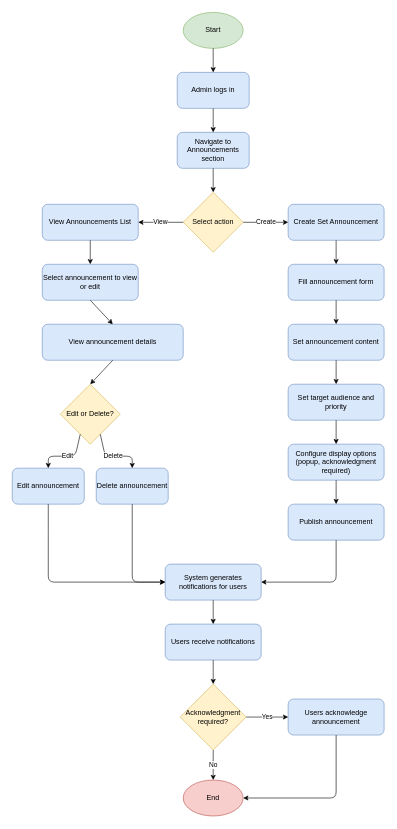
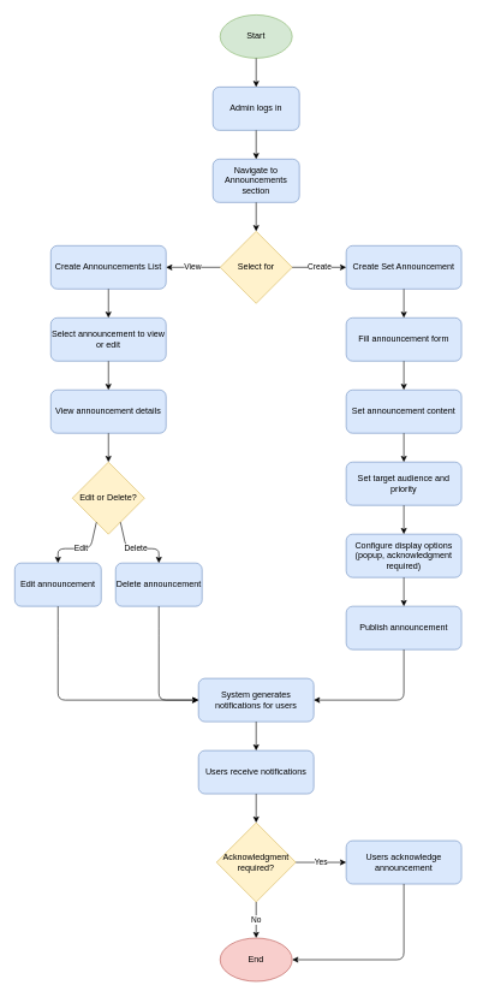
  <mxCell id="0" />
  <mxCell id="1" parent="0" />
  <mxCell id="2" value="Start" style="ellipse;whiteSpace=wrap;html=1;fillColor=#d5e8d4;strokeColor=#82b366;" vertex="1" parent="1"><mxGeometry x="305" y="20" width="100" height="60" as="geometry" /></mxCell>
  <mxCell id="3" value="Admin logs in" style="rounded=1;whiteSpace=wrap;html=1;fillColor=#dae8fc;strokeColor=#6c8ebf;" vertex="1" parent="1"><mxGeometry x="295" y="120" width="120" height="60" as="geometry" /></mxCell>
  <mxCell id="4" value="Navigate to Announcements section" style="rounded=1;whiteSpace=wrap;html=1;fillColor=#dae8fc;strokeColor=#6c8ebf;" vertex="1" parent="1"><mxGeometry x="295" y="220" width="120" height="60" as="geometry" /></mxCell>
- <mxCell id="5" value="Select action" style="rhombus;whiteSpace=wrap;html=1;fillColor=#fff2cc;strokeColor=#d6b656;" vertex="1" parent="1"><mxGeometry x="305" y="320" width="100" height="100" as="geometry" /></mxCell>
- <mxCell id="6" value="View Announcements List" style="rounded=1;whiteSpace=wrap;html=1;fillColor=#dae8fc;strokeColor=#6c8ebf;" vertex="1" parent="1"><mxGeometry x="70" y="340" width="160" height="60" as="geometry" /></mxCell>
+ <mxCell id="5" value="Select for" style="rhombus;whiteSpace=wrap;html=1;fillColor=#fff2cc;strokeColor=#d6b656;" vertex="1" parent="1"><mxGeometry x="305" y="320" width="100" height="100" as="geometry" /></mxCell>
+ <mxCell id="6" value="Create Announcements List" style="rounded=1;whiteSpace=wrap;html=1;fillColor=#dae8fc;strokeColor=#6c8ebf;" vertex="1" parent="1"><mxGeometry x="70" y="340" width="160" height="60" as="geometry" /></mxCell>
  <mxCell id="7" value="Create Set Announcement" style="rounded=1;whiteSpace=wrap;html=1;fillColor=#dae8fc;strokeColor=#6c8ebf;" vertex="1" parent="1"><mxGeometry x="480" y="340" width="160" height="60" as="geometry" /></mxCell>
  <mxCell id="8" value="Fill announcement form" style="rounded=1;whiteSpace=wrap;html=1;fillColor=#dae8fc;strokeColor=#6c8ebf;" vertex="1" parent="1"><mxGeometry x="480" y="440" width="160" height="60" as="geometry" /></mxCell>
  <mxCell id="9" value="Select announcement to view or edit" style="rounded=1;whiteSpace=wrap;html=1;fillColor=#dae8fc;strokeColor=#6c8ebf;" vertex="1" parent="1"><mxGeometry x="70" y="440" width="160" height="60" as="geometry" /></mxCell>
  <mxCell id="10" value="Set announcement content" style="rounded=1;whiteSpace=wrap;html=1;fillColor=#dae8fc;strokeColor=#6c8ebf;" vertex="1" parent="1"><mxGeometry x="480" y="540" width="160" height="60" as="geometry" /></mxCell>
- <mxCell id="11" value="View announcement details" style="rounded=1;whiteSpace=wrap;html=1;fillColor=#dae8fc;strokeColor=#6c8ebf;" vertex="1" parent="1"><mxGeometry x="70" y="540" width="235" height="60" as="geometry" /></mxCell>
+ <mxCell id="11" value="View announcement details" style="rounded=1;whiteSpace=wrap;html=1;fillColor=#dae8fc;strokeColor=#6c8ebf;" vertex="1" parent="1"><mxGeometry x="70" y="540" width="160" height="60" as="geometry" /></mxCell>
  <mxCell id="12" value="Set target audience and priority" style="rounded=1;whiteSpace=wrap;html=1;fillColor=#dae8fc;strokeColor=#6c8ebf;" vertex="1" parent="1"><mxGeometry x="480" y="640" width="160" height="60" as="geometry" /></mxCell>
  <mxCell id="13" value="Edit or Delete?" style="rhombus;whiteSpace=wrap;html=1;fillColor=#fff2cc;strokeColor=#d6b656;" vertex="1" parent="1"><mxGeometry x="100" y="640" width="100" height="100" as="geometry" /></mxCell>
  <mxCell id="14" value="Configure display options (popup, acknowledgment required)" style="rounded=1;whiteSpace=wrap;html=1;fillColor=#dae8fc;strokeColor=#6c8ebf;" vertex="1" parent="1"><mxGeometry x="480" y="740" width="160" height="60" as="geometry" /></mxCell>
  <mxCell id="15" value="Edit announcement" style="rounded=1;whiteSpace=wrap;html=1;fillColor=#dae8fc;strokeColor=#6c8ebf;" vertex="1" parent="1"><mxGeometry x="20" y="780" width="120" height="60" as="geometry" /></mxCell>
  <mxCell id="16" value="Delete announcement" style="rounded=1;whiteSpace=wrap;html=1;fillColor=#dae8fc;strokeColor=#6c8ebf;" vertex="1" parent="1"><mxGeometry x="160" y="780" width="120" height="60" as="geometry" /></mxCell>
  <mxCell id="17" value="Publish announcement" style="rounded=1;whiteSpace=wrap;html=1;fillColor=#dae8fc;strokeColor=#6c8ebf;" vertex="1" parent="1"><mxGeometry x="480" y="840" width="160" height="60" as="geometry" /></mxCell>
  <mxCell id="18" value="System generates notifications for users" style="rounded=1;whiteSpace=wrap;html=1;fillColor=#dae8fc;strokeColor=#6c8ebf;" vertex="1" parent="1"><mxGeometry x="275" y="940" width="160" height="60" as="geometry" /></mxCell>
  <mxCell id="19" value="Users receive notifications" style="rounded=1;whiteSpace=wrap;html=1;fillColor=#dae8fc;strokeColor=#6c8ebf;" vertex="1" parent="1"><mxGeometry x="275" y="1040" width="160" height="60" as="geometry" /></mxCell>
  <mxCell id="20" value="Acknowledgment required?" style="rhombus;whiteSpace=wrap;html=1;fillColor=#fff2cc;strokeColor=#d6b656;" vertex="1" parent="1"><mxGeometry x="300" y="1140" width="110" height="110" as="geometry" /></mxCell>
  <mxCell id="21" value="Users acknowledge announcement" style="rounded=1;whiteSpace=wrap;html=1;fillColor=#dae8fc;strokeColor=#6c8ebf;" vertex="1" parent="1"><mxGeometry x="480" y="1165" width="160" height="60" as="geometry" /></mxCell>
  <mxCell id="22" value="End" style="ellipse;whiteSpace=wrap;html=1;fillColor=#f8cecc;strokeColor=#b85450;" vertex="1" parent="1"><mxGeometry x="305" y="1300" width="100" height="60" as="geometry" /></mxCell>
  <mxCell id="23" value="" style="endArrow=classic;html=1;exitX=0.5;exitY=1;exitDx=0;exitDy=0;entryX=0.5;entryY=0;entryDx=0;entryDy=0;" edge="1" parent="1" source="2" target="3"><mxGeometry width="50" height="50" relative="1" as="geometry"><mxPoint x="330" y="430" as="sourcePoint" /><mxPoint x="380" y="380" as="targetPoint" /></mxGeometry></mxCell>
  <mxCell id="24" value="" style="endArrow=classic;html=1;exitX=0.5;exitY=1;exitDx=0;exitDy=0;entryX=0.5;entryY=0;entryDx=0;entryDy=0;" edge="1" parent="1" source="3" target="4"><mxGeometry width="50" height="50" relative="1" as="geometry"><mxPoint x="330" y="430" as="sourcePoint" /><mxPoint x="380" y="380" as="targetPoint" /></mxGeometry></mxCell>
  <mxCell id="25" value="" style="endArrow=classic;html=1;exitX=0.5;exitY=1;exitDx=0;exitDy=0;entryX=0.5;entryY=0;entryDx=0;entryDy=0;" edge="1" parent="1" source="4" target="5"><mxGeometry width="50" height="50" relative="1" as="geometry"><mxPoint x="330" y="430" as="sourcePoint" /><mxPoint x="380" y="380" as="targetPoint" /></mxGeometry></mxCell>
  <mxCell id="26" value="View" style="endArrow=classic;html=1;exitX=0;exitY=0.5;exitDx=0;exitDy=0;entryX=1;entryY=0.5;entryDx=0;entryDy=0;" edge="1" parent="1" source="5" target="6"><mxGeometry width="50" height="50" relative="1" as="geometry"><mxPoint x="330" y="430" as="sourcePoint" /><mxPoint x="380" y="380" as="targetPoint" /></mxGeometry></mxCell>
  <mxCell id="27" value="Create" style="endArrow=classic;html=1;exitX=1;exitY=0.5;exitDx=0;exitDy=0;entryX=0;entryY=0.5;entryDx=0;entryDy=0;" edge="1" parent="1" source="5" target="7"><mxGeometry width="50" height="50" relative="1" as="geometry"><mxPoint x="330" y="430" as="sourcePoint" /><mxPoint x="380" y="380" as="targetPoint" /></mxGeometry></mxCell>
  <mxCell id="28" value="" style="endArrow=classic;html=1;exitX=0.5;exitY=1;exitDx=0;exitDy=0;entryX=0.5;entryY=0;entryDx=0;entryDy=0;" edge="1" parent="1" source="6" target="9"><mxGeometry width="50" height="50" relative="1" as="geometry"><mxPoint x="330" y="430" as="sourcePoint" /><mxPoint x="380" y="380" as="targetPoint" /></mxGeometry></mxCell>
  <mxCell id="29" value="" style="endArrow=classic;html=1;exitX=0.5;exitY=1;exitDx=0;exitDy=0;entryX=0.5;entryY=0;entryDx=0;entryDy=0;" edge="1" parent="1" source="7" target="8"><mxGeometry width="50" height="50" relative="1" as="geometry"><mxPoint x="330" y="430" as="sourcePoint" /><mxPoint x="380" y="380" as="targetPoint" /></mxGeometry></mxCell>
  <mxCell id="30" value="" style="endArrow=classic;html=1;exitX=0.5;exitY=1;exitDx=0;exitDy=0;entryX=0.5;entryY=0;entryDx=0;entryDy=0;" edge="1" parent="1" source="9" target="11"><mxGeometry width="50" height="50" relative="1" as="geometry"><mxPoint x="330" y="530" as="sourcePoint" /><mxPoint x="380" y="480" as="targetPoint" /></mxGeometry></mxCell>
  <mxCell id="31" value="" style="endArrow=classic;html=1;exitX=0.5;exitY=1;exitDx=0;exitDy=0;entryX=0.5;entryY=0;entryDx=0;entryDy=0;" edge="1" parent="1" source="8" target="10"><mxGeometry width="50" height="50" relative="1" as="geometry"><mxPoint x="330" y="530" as="sourcePoint" /><mxPoint x="380" y="480" as="targetPoint" /></mxGeometry></mxCell>
  <mxCell id="32" value="" style="endArrow=classic;html=1;exitX=0.5;exitY=1;exitDx=0;exitDy=0;entryX=0.5;entryY=0;entryDx=0;entryDy=0;" edge="1" parent="1" source="11" target="13"><mxGeometry width="50" height="50" relative="1" as="geometry"><mxPoint x="330" y="530" as="sourcePoint" /><mxPoint x="380" y="480" as="targetPoint" /></mxGeometry></mxCell>
  <mxCell id="33" value="" style="endArrow=classic;html=1;exitX=0.5;exitY=1;exitDx=0;exitDy=0;entryX=0.5;entryY=0;entryDx=0;entryDy=0;" edge="1" parent="1" source="10" target="12"><mxGeometry width="50" height="50" relative="1" as="geometry"><mxPoint x="330" y="530" as="sourcePoint" /><mxPoint x="380" y="480" as="targetPoint" /></mxGeometry></mxCell>
  <mxCell id="34" value="" style="endArrow=classic;html=1;exitX=0.5;exitY=1;exitDx=0;exitDy=0;entryX=0.5;entryY=0;entryDx=0;entryDy=0;" edge="1" parent="1" source="12" target="14"><mxGeometry width="50" height="50" relative="1" as="geometry"><mxPoint x="330" y="630" as="sourcePoint" /><mxPoint x="380" y="580" as="targetPoint" /></mxGeometry></mxCell>
  <mxCell id="35" value="Edit" style="endArrow=classic;html=1;exitX=0.25;exitY=1;exitDx=0;exitDy=0;entryX=0.5;entryY=0;entryDx=0;entryDy=0;" edge="1" parent="1" source="13" target="15"><mxGeometry width="50" height="50" relative="1" as="geometry"><mxPoint x="330" y="630" as="sourcePoint" /><mxPoint x="380" y="580" as="targetPoint" /><Array as="points"><mxPoint x="125" y="760" /><mxPoint x="80" y="760" /></Array></mxGeometry></mxCell>
  <mxCell id="36" value="Delete" style="endArrow=classic;html=1;exitX=0.75;exitY=1;exitDx=0;exitDy=0;entryX=0.5;entryY=0;entryDx=0;entryDy=0;" edge="1" parent="1" source="13" target="16"><mxGeometry width="50" height="50" relative="1" as="geometry"><mxPoint x="330" y="630" as="sourcePoint" /><mxPoint x="380" y="580" as="targetPoint" /><Array as="points"><mxPoint x="175" y="760" /><mxPoint x="220" y="760" /></Array></mxGeometry></mxCell>
  <mxCell id="37" value="" style="endArrow=classic;html=1;exitX=0.5;exitY=1;exitDx=0;exitDy=0;entryX=0.5;entryY=0;entryDx=0;entryDy=0;" edge="1" parent="1" source="14" target="17"><mxGeometry width="50" height="50" relative="1" as="geometry"><mxPoint x="330" y="730" as="sourcePoint" /><mxPoint x="380" y="680" as="targetPoint" /></mxGeometry></mxCell>
  <mxCell id="38" value="" style="endArrow=classic;html=1;exitX=0.5;exitY=1;exitDx=0;exitDy=0;entryX=1;entryY=0.5;entryDx=0;entryDy=0;" edge="1" parent="1" source="17" target="18"><mxGeometry width="50" height="50" relative="1" as="geometry"><mxPoint x="330" y="730" as="sourcePoint" /><mxPoint x="380" y="680" as="targetPoint" /><Array as="points"><mxPoint x="560" y="970" /></Array></mxGeometry></mxCell>
  <mxCell id="39" value="" style="endArrow=classic;html=1;exitX=0.5;exitY=1;exitDx=0;exitDy=0;entryX=0;entryY=0.5;entryDx=0;entryDy=0;" edge="1" parent="1" source="16" target="18"><mxGeometry width="50" height="50" relative="1" as="geometry"><mxPoint x="330" y="730" as="sourcePoint" /><mxPoint x="380" y="680" as="targetPoint" /><Array as="points"><mxPoint x="220" y="880" /><mxPoint x="220" y="970" /></Array></mxGeometry></mxCell>
  <mxCell id="40" value="" style="endArrow=classic;html=1;exitX=0.5;exitY=1;exitDx=0;exitDy=0;entryX=0;entryY=0.5;entryDx=0;entryDy=0;" edge="1" parent="1" source="15" target="18"><mxGeometry width="50" height="50" relative="1" as="geometry"><mxPoint x="330" y="830" as="sourcePoint" /><mxPoint x="380" y="780" as="targetPoint" /><Array as="points"><mxPoint x="80" y="880" /><mxPoint x="80" y="970" /></Array></mxGeometry></mxCell>
  <mxCell id="41" value="" style="endArrow=classic;html=1;exitX=0.5;exitY=1;exitDx=0;exitDy=0;entryX=0.5;entryY=0;entryDx=0;entryDy=0;" edge="1" parent="1" source="18" target="19"><mxGeometry width="50" height="50" relative="1" as="geometry"><mxPoint x="330" y="830" as="sourcePoint" /><mxPoint x="380" y="780" as="targetPoint" /></mxGeometry></mxCell>
  <mxCell id="42" value="" style="endArrow=classic;html=1;exitX=0.5;exitY=1;exitDx=0;exitDy=0;entryX=0.5;entryY=0;entryDx=0;entryDy=0;" edge="1" parent="1" source="19" target="20"><mxGeometry width="50" height="50" relative="1" as="geometry"><mxPoint x="330" y="930" as="sourcePoint" /><mxPoint x="380" y="880" as="targetPoint" /></mxGeometry></mxCell>
  <mxCell id="43" value="Yes" style="endArrow=classic;html=1;exitX=1;exitY=0.5;exitDx=0;exitDy=0;entryX=0;entryY=0.5;entryDx=0;entryDy=0;" edge="1" parent="1" source="20" target="21"><mxGeometry width="50" height="50" relative="1" as="geometry"><mxPoint x="330" y="930" as="sourcePoint" /><mxPoint x="380" y="880" as="targetPoint" /></mxGeometry></mxCell>
  <mxCell id="44" value="No" style="endArrow=classic;html=1;exitX=0.5;exitY=1;exitDx=0;exitDy=0;entryX=0.5;entryY=0;entryDx=0;entryDy=0;" edge="1" parent="1" source="20" target="22"><mxGeometry width="50" height="50" relative="1" as="geometry"><mxPoint x="330" y="930" as="sourcePoint" /><mxPoint x="380" y="880" as="targetPoint" /></mxGeometry></mxCell>
  <mxCell id="45" value="" style="endArrow=classic;html=1;exitX=0.5;exitY=1;exitDx=0;exitDy=0;entryX=1;entryY=0.5;entryDx=0;entryDy=0;" edge="1" parent="1" source="21" target="22"><mxGeometry width="50" height="50" relative="1" as="geometry"><mxPoint x="330" y="1030" as="sourcePoint" /><mxPoint x="380" y="980" as="targetPoint" /><Array as="points"><mxPoint x="560" y="1330" /></Array></mxGeometry></mxCell>
